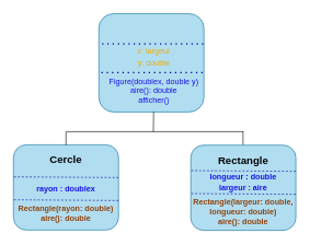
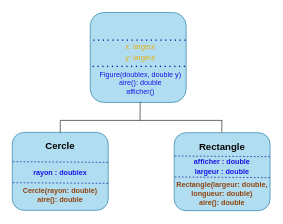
  <mxCell id="0" />
  <mxCell id="1" parent="0" />
  <mxCell id="2" value="" style="rounded=1;whiteSpace=wrap;html=1;fillColor=#b1ddf0;strokeColor=#10739e;" vertex="1" parent="1"><mxGeometry x="150" y="20" width="160" height="150" as="geometry" /></mxCell>
  <mxCell id="3" value="" style="endArrow=none;dashed=1;html=1;dashPattern=1 3;strokeWidth=2;fontColor=#000099;labelBorderColor=#0a11e6;labelBackgroundColor=#0000FF;strokeColor=#000099;" edge="1" parent="1"><mxGeometry width="50" height="50" relative="1" as="geometry"><mxPoint x="155" y="66" as="sourcePoint" /><mxPoint x="315" y="66" as="targetPoint" /></mxGeometry></mxCell>
  <mxCell id="4" value="&lt;font style=&quot;font-weight: normal; font-size: 12px;&quot;&gt;x: largeur&lt;/font&gt;" style="text;strokeColor=none;align=center;fillColor=none;html=1;verticalAlign=middle;whiteSpace=wrap;rounded=0;fontColor=#e7af13;fontStyle=1" vertex="1" parent="1"><mxGeometry x="194" y="63" width="80" height="30" as="geometry" /></mxCell>
- <mxCell id="5" value="&lt;font style=&quot;font-weight: normal; font-size: 12px;&quot;&gt;y: double&lt;/font&gt;" style="text;strokeColor=none;align=center;fillColor=none;html=1;verticalAlign=middle;whiteSpace=wrap;rounded=0;fontColor=#e7af13;fontStyle=1" vertex="1" parent="1"><mxGeometry x="194" y="80" width="80" height="30" as="geometry" /></mxCell>
+ <mxCell id="5" value="&lt;font style=&quot;font-weight: normal; font-size: 12px;&quot;&gt;y: largeur&lt;/font&gt;" style="text;strokeColor=none;align=center;fillColor=none;html=1;verticalAlign=middle;whiteSpace=wrap;rounded=0;fontColor=#e7af13;fontStyle=1" vertex="1" parent="1"><mxGeometry x="194" y="80" width="80" height="30" as="geometry" /></mxCell>
  <mxCell id="6" value="" style="endArrow=none;dashed=1;html=1;dashPattern=1 3;strokeWidth=2;fontColor=#000099;labelBorderColor=#0a11e6;labelBackgroundColor=#0000FF;strokeColor=#000099;" edge="1" parent="1"><mxGeometry width="50" height="50" relative="1" as="geometry"><mxPoint x="154" y="110" as="sourcePoint" /><mxPoint x="314" y="110" as="targetPoint" /></mxGeometry></mxCell>
  <mxCell id="7" value="&lt;font color=&quot;#1613e7&quot; style=&quot;font-weight: normal; font-size: 12px;&quot;&gt;Figure(doublex, double y)&lt;br&gt;aire(): double&lt;br&gt;afficher()&lt;br&gt;&lt;/font&gt;" style="text;strokeColor=none;align=center;fillColor=none;html=1;verticalAlign=middle;whiteSpace=wrap;rounded=0;fontColor=#e7af13;fontStyle=1" vertex="1" parent="1"><mxGeometry x="154" y="111" width="160" height="53" as="geometry" /></mxCell>
  <mxCell id="8" value="" style="rounded=1;whiteSpace=wrap;html=1;fillColor=#b1ddf0;strokeColor=#10739e;" vertex="1" parent="1"><mxGeometry x="20" y="220" width="160" height="130" as="geometry" /></mxCell>
  <mxCell id="9" value="&lt;font style=&quot;font-size: 16px;&quot;&gt;Cercle&lt;/font&gt;" style="text;strokeColor=none;align=center;fillColor=none;html=1;verticalAlign=middle;whiteSpace=wrap;rounded=0;fontColor=#050505;fontStyle=1" vertex="1" parent="1"><mxGeometry x="70" y="228" width="60" height="30" as="geometry" /></mxCell>
  <mxCell id="10" value="&lt;font color=&quot;#1613e7&quot; style=&quot;font-size: 12px;&quot;&gt;rayon : doublex&lt;/font&gt;" style="text;strokeColor=none;align=center;fillColor=none;html=1;verticalAlign=middle;whiteSpace=wrap;rounded=0;fontColor=#e7af13;fontStyle=1" vertex="1" parent="1"><mxGeometry x="20" y="280" width="160" height="13" as="geometry" /></mxCell>
- <mxCell id="11" value="&lt;font style=&quot;font-size: 12px;&quot;&gt;&lt;font color=&quot;#8f440f&quot;&gt;Rectangle(rayon: double)&lt;br&gt;aire(): double&lt;/font&gt;&lt;br&gt;&lt;/font&gt;" style="text;strokeColor=none;align=center;fillColor=none;html=1;verticalAlign=middle;whiteSpace=wrap;rounded=0;fontColor=#e7af13;fontStyle=1" vertex="1" parent="1"><mxGeometry x="20" y="305" width="160" height="39" as="geometry" /></mxCell>
+ <mxCell id="11" value="&lt;font style=&quot;font-size: 12px;&quot;&gt;&lt;font color=&quot;#8f440f&quot;&gt;Cercle(rayon: double)&lt;br&gt;aire(): double&lt;/font&gt;&lt;br&gt;&lt;/font&gt;" style="text;strokeColor=none;align=center;fillColor=none;html=1;verticalAlign=middle;whiteSpace=wrap;rounded=0;fontColor=#e7af13;fontStyle=1" vertex="1" parent="1"><mxGeometry x="20" y="305" width="160" height="39" as="geometry" /></mxCell>
  <mxCell id="12" value="" style="endArrow=none;dashed=1;html=1;labelBackgroundColor=#0000FF;labelBorderColor=#0a11e6;strokeColor=#000099;fontSize=12;fontColor=#8f440f;exitX=0.005;exitY=0.376;exitDx=0;exitDy=0;exitPerimeter=0;" edge="1" parent="1" source="8"><mxGeometry width="50" height="50" relative="1" as="geometry"><mxPoint x="300" y="240" as="sourcePoint" /><mxPoint x="180" y="270" as="targetPoint" /></mxGeometry></mxCell>
  <mxCell id="13" value="" style="endArrow=none;dashed=1;html=1;labelBackgroundColor=#0000FF;labelBorderColor=#0a11e6;strokeColor=#000099;fontSize=12;fontColor=#8f440f;exitX=0.005;exitY=0.376;exitDx=0;exitDy=0;exitPerimeter=0;" edge="1" parent="1"><mxGeometry width="50" height="50" relative="1" as="geometry"><mxPoint x="20.8" y="303.88" as="sourcePoint" /><mxPoint x="180" y="305" as="targetPoint" /></mxGeometry></mxCell>
  <mxCell id="14" value="" style="rounded=1;whiteSpace=wrap;html=1;fillColor=#b1ddf0;strokeColor=#10739e;" vertex="1" parent="1"><mxGeometry x="290" y="220.5" width="160" height="130" as="geometry" /></mxCell>
  <mxCell id="15" value="&lt;font style=&quot;font-size: 16px;&quot;&gt;Rectangle&lt;/font&gt;" style="text;strokeColor=none;align=center;fillColor=none;html=1;verticalAlign=middle;whiteSpace=wrap;rounded=0;fontColor=#050505;fontStyle=1" vertex="1" parent="1"><mxGeometry x="290" y="228.5" width="160" height="30" as="geometry" /></mxCell>
- <mxCell id="16" value="&lt;font color=&quot;#1613e7&quot; style=&quot;font-size: 12px;&quot;&gt;longueur : double&lt;/font&gt;" style="text;strokeColor=none;align=center;fillColor=none;html=1;verticalAlign=middle;whiteSpace=wrap;rounded=0;fontColor=#e7af13;fontStyle=1" vertex="1" parent="1"><mxGeometry x="290" y="262.5" width="160" height="13" as="geometry" /></mxCell>
+ <mxCell id="16" value="&lt;font color=&quot;#1613e7&quot; style=&quot;font-size: 12px;&quot;&gt;afficher : double&lt;/font&gt;" style="text;strokeColor=none;align=center;fillColor=none;html=1;verticalAlign=middle;whiteSpace=wrap;rounded=0;fontColor=#e7af13;fontStyle=1" vertex="1" parent="1"><mxGeometry x="290" y="262.5" width="160" height="13" as="geometry" /></mxCell>
  <mxCell id="17" value="&lt;font style=&quot;font-size: 12px;&quot;&gt;&lt;font color=&quot;#8f440f&quot;&gt;Rectangle(largeur: double, longueur: double)&lt;br&gt;aire(): double&lt;/font&gt;&lt;br&gt;&lt;/font&gt;" style="text;strokeColor=none;align=center;fillColor=none;html=1;verticalAlign=middle;whiteSpace=wrap;rounded=0;fontColor=#e7af13;fontStyle=1" vertex="1" parent="1"><mxGeometry x="290" y="300" width="160" height="44.5" as="geometry" /></mxCell>
  <mxCell id="18" value="" style="endArrow=none;dashed=1;html=1;labelBackgroundColor=#0000FF;labelBorderColor=#0a11e6;strokeColor=#000099;fontSize=12;fontColor=#8f440f;exitX=0.005;exitY=0.376;exitDx=0;exitDy=0;exitPerimeter=0;" edge="1" parent="1"><mxGeometry width="50" height="50" relative="1" as="geometry"><mxPoint x="290.8" y="259.38" as="sourcePoint" /><mxPoint x="450" y="260.5" as="targetPoint" /></mxGeometry></mxCell>
  <mxCell id="19" value="" style="endArrow=none;dashed=1;html=1;labelBackgroundColor=#0000FF;labelBorderColor=#0a11e6;strokeColor=#000099;fontSize=12;fontColor=#8f440f;exitX=0.005;exitY=0.376;exitDx=0;exitDy=0;exitPerimeter=0;" edge="1" parent="1"><mxGeometry width="50" height="50" relative="1" as="geometry"><mxPoint x="290.8" y="294.38" as="sourcePoint" /><mxPoint x="450" y="295.5" as="targetPoint" /></mxGeometry></mxCell>
- <mxCell id="20" value="&lt;font color=&quot;#1613e7&quot; style=&quot;font-size: 12px;&quot;&gt;largeur : aire&lt;/font&gt;" style="text;strokeColor=none;align=center;fillColor=none;html=1;verticalAlign=middle;whiteSpace=wrap;rounded=0;fontColor=#e7af13;fontStyle=1" vertex="1" parent="1"><mxGeometry x="290" y="279" width="160" height="13" as="geometry" /></mxCell>
+ <mxCell id="20" value="&lt;font color=&quot;#1613e7&quot; style=&quot;font-size: 12px;&quot;&gt;largeur : double&lt;/font&gt;" style="text;strokeColor=none;align=center;fillColor=none;html=1;verticalAlign=middle;whiteSpace=wrap;rounded=0;fontColor=#e7af13;fontStyle=1" vertex="1" parent="1"><mxGeometry x="290" y="279" width="160" height="13" as="geometry" /></mxCell>
  <mxCell id="21" value="" style="endArrow=none;html=1;labelBackgroundColor=#0f0f0f;labelBorderColor=#0f0f0f;strokeColor=#120802;fontSize=12;fontColor=#120802;" edge="1" parent="1"><mxGeometry width="50" height="50" relative="1" as="geometry"><mxPoint x="100" y="220.5" as="sourcePoint" /><mxPoint x="100" y="200" as="targetPoint" /></mxGeometry></mxCell>
  <mxCell id="22" value="" style="endArrow=none;html=1;labelBackgroundColor=#0f0f0f;labelBorderColor=#0f0f0f;strokeColor=#120802;fontSize=12;fontColor=#120802;" edge="1" parent="1"><mxGeometry width="50" height="50" relative="1" as="geometry"><mxPoint x="100" y="200" as="sourcePoint" /><mxPoint x="370" y="200" as="targetPoint" /></mxGeometry></mxCell>
  <mxCell id="23" value="" style="endArrow=none;html=1;labelBackgroundColor=#0f0f0f;labelBorderColor=#0f0f0f;strokeColor=#120802;fontSize=12;fontColor=#120802;" edge="1" parent="1"><mxGeometry width="50" height="50" relative="1" as="geometry"><mxPoint x="369.5" y="220" as="sourcePoint" /><mxPoint x="369.5" y="199.5" as="targetPoint" /></mxGeometry></mxCell>
  <mxCell id="24" value="" style="endArrow=none;html=1;labelBackgroundColor=#0f0f0f;labelBorderColor=#0f0f0f;strokeColor=#120802;fontSize=12;fontColor=#120802;entryX=0.44;entryY=0.998;entryDx=0;entryDy=0;entryPerimeter=0;" edge="1" parent="1"><mxGeometry width="50" height="50" relative="1" as="geometry"><mxPoint x="233" y="200" as="sourcePoint" /><mxPoint x="233.4" y="169.7" as="targetPoint" /></mxGeometry></mxCell>
